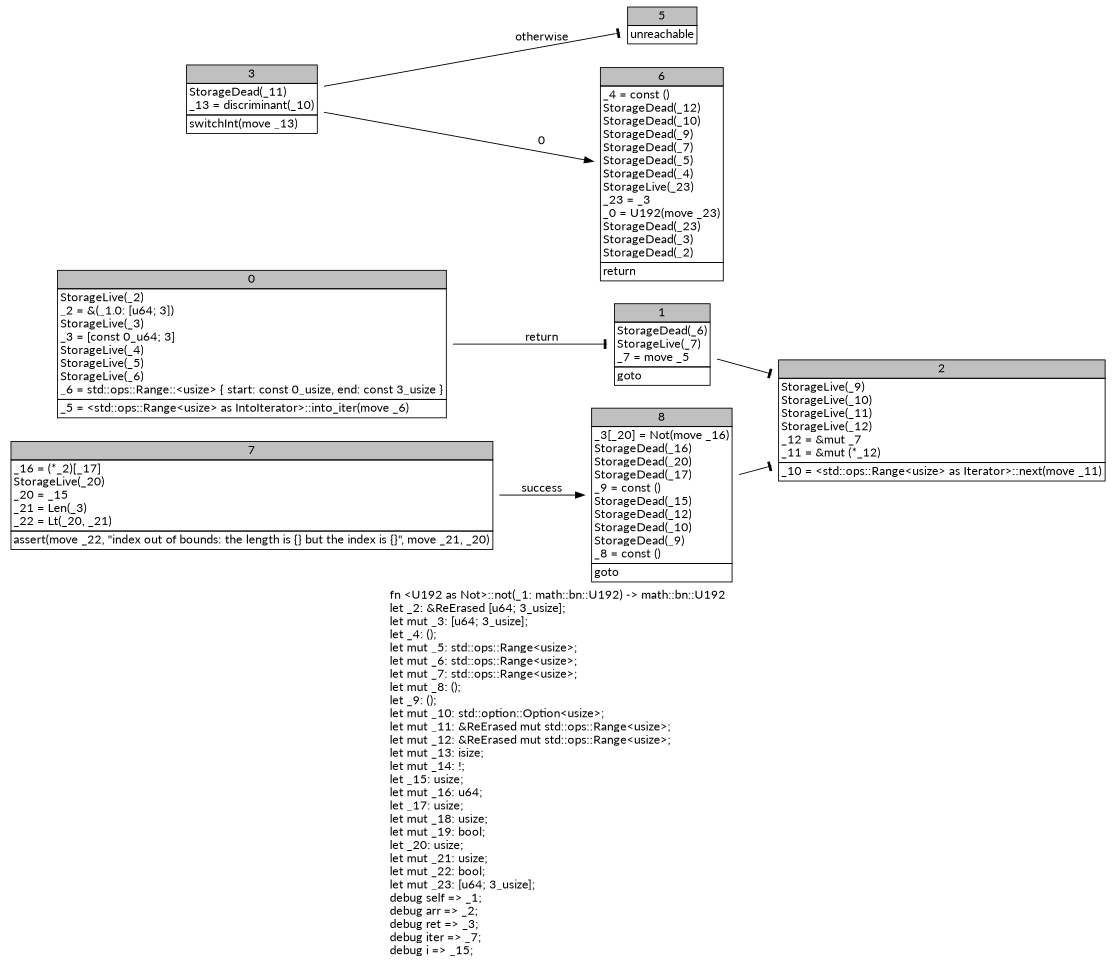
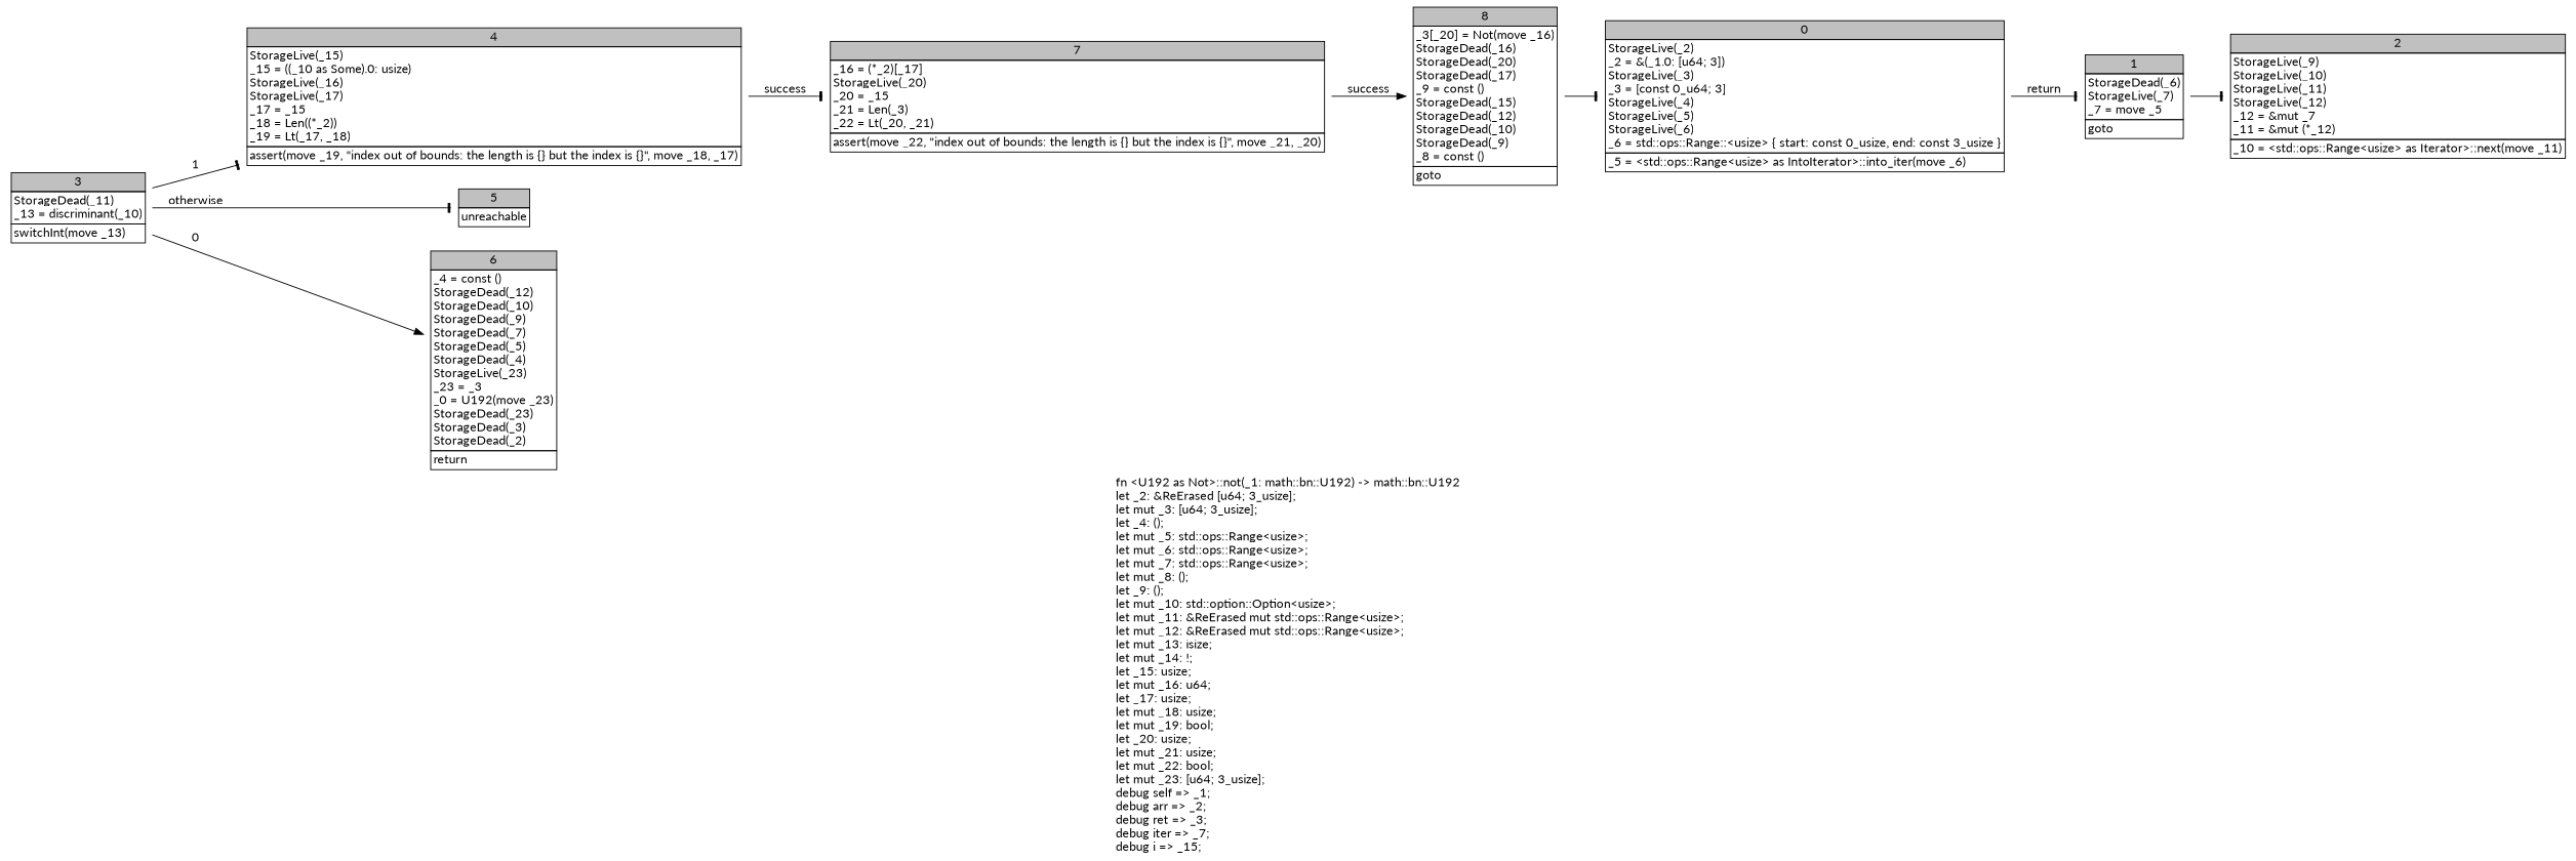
  digraph {
    fontname=Lato
    label=<fn &lt;U192 as Not&gt;::not(_1: math::bn::U192) -&gt; math::bn::U192<br align="left"/>let _2: &amp;ReErased [u64; 3_usize];<br align="left"/>let mut _3: [u64; 3_usize];<br align="left"/>let _4: ();<br align="left"/>let mut _5: std::ops::Range&lt;usize&gt;;<br align="left"/>let mut _6: std::ops::Range&lt;usize&gt;;<br align="left"/>let mut _7: std::ops::Range&lt;usize&gt;;<br align="left"/>let mut _8: ();<br align="left"/>let _9: ();<br align="left"/>let mut _10: std::option::Option&lt;usize&gt;;<br align="left"/>let mut _11: &amp;ReErased mut std::ops::Range&lt;usize&gt;;<br align="left"/>let mut _12: &amp;ReErased mut std::ops::Range&lt;usize&gt;;<br align="left"/>let mut _13: isize;<br align="left"/>let mut _14: !;<br align="left"/>let _15: usize;<br align="left"/>let mut _16: u64;<br align="left"/>let _17: usize;<br align="left"/>let mut _18: usize;<br align="left"/>let mut _19: bool;<br align="left"/>let _20: usize;<br align="left"/>let mut _21: usize;<br align="left"/>let mut _22: bool;<br align="left"/>let mut _23: [u64; 3_usize];<br align="left"/>debug self =&gt; _1;<br align="left"/>debug arr =&gt; _2;<br align="left"/>debug ret =&gt; _3;<br align="left"/>debug iter =&gt; _7;<br align="left"/>debug i =&gt; _15;<br align="left"/>>
    rankdir=LR
    node [fontname=Lato shape=none]
    edge [arrowhead=tee fontname=Lato]
    n1 [label=<<table border="0" cellborder="1" cellspacing="0"><tr><td bgcolor="gray" align="center" colspan="1">0</td></tr><tr><td align="left" balign="left">StorageLive(_2)<br/>_2 = &amp;(_1.0: [u64; 3])<br/>StorageLive(_3)<br/>_3 = [const 0_u64; 3]<br/>StorageLive(_4)<br/>StorageLive(_5)<br/>StorageLive(_6)<br/>_6 = std::ops::Range::&lt;usize&gt; { start: const 0_usize, end: const 3_usize }<br/></td></tr><tr><td align="left">_5 = &lt;std::ops::Range&lt;usize&gt; as IntoIterator&gt;::into_iter(move _6)</td></tr></table>>]
    n2 [label=<<table border="0" cellborder="1" cellspacing="0"><tr><td bgcolor="gray" align="center" colspan="1">1</td></tr><tr><td align="left" balign="left">StorageDead(_6)<br/>StorageLive(_7)<br/>_7 = move _5<br/></td></tr><tr><td align="left">goto</td></tr></table>>]
    n3 [label=<<table border="0" cellborder="1" cellspacing="0"><tr><td bgcolor="gray" align="center" colspan="1">2</td></tr><tr><td align="left" balign="left">StorageLive(_9)<br/>StorageLive(_10)<br/>StorageLive(_11)<br/>StorageLive(_12)<br/>_12 = &amp;mut _7<br/>_11 = &amp;mut (*_12)<br/></td></tr><tr><td align="left">_10 = &lt;std::ops::Range&lt;usize&gt; as Iterator&gt;::next(move _11)</td></tr></table>>]
    n4 [label=<<table border="0" cellborder="1" cellspacing="0"><tr><td bgcolor="gray" align="center" colspan="1">3</td></tr><tr><td align="left" balign="left">StorageDead(_11)<br/>_13 = discriminant(_10)<br/></td></tr><tr><td align="left">switchInt(move _13)</td></tr></table>>]
+   n5 [label=<<table border="0" cellborder="1" cellspacing="0"><tr><td bgcolor="gray" align="center" colspan="1">4</td></tr><tr><td align="left" balign="left">StorageLive(_15)<br/>_15 = ((_10 as Some).0: usize)<br/>StorageLive(_16)<br/>StorageLive(_17)<br/>_17 = _15<br/>_18 = Len((*_2))<br/>_19 = Lt(_17, _18)<br/></td></tr><tr><td align="left">assert(move _19, &quot;index out of bounds: the length is {} but the index is {}&quot;, move _18, _17)</td></tr></table>>]
    n6 [label=<<table border="0" cellborder="1" cellspacing="0"><tr><td bgcolor="gray" align="center" colspan="1">5</td></tr><tr><td align="left">unreachable</td></tr></table>>]
    n7 [label=<<table border="0" cellborder="1" cellspacing="0"><tr><td bgcolor="gray" align="center" colspan="1">6</td></tr><tr><td align="left" balign="left">_4 = const ()<br/>StorageDead(_12)<br/>StorageDead(_10)<br/>StorageDead(_9)<br/>StorageDead(_7)<br/>StorageDead(_5)<br/>StorageDead(_4)<br/>StorageLive(_23)<br/>_23 = _3<br/>_0 = U192(move _23)<br/>StorageDead(_23)<br/>StorageDead(_3)<br/>StorageDead(_2)<br/></td></tr><tr><td align="left">return</td></tr></table>>]
    n8 [label=<<table border="0" cellborder="1" cellspacing="0"><tr><td bgcolor="gray" align="center" colspan="1">7</td></tr><tr><td align="left" balign="left">_16 = (*_2)[_17]<br/>StorageLive(_20)<br/>_20 = _15<br/>_21 = Len(_3)<br/>_22 = Lt(_20, _21)<br/></td></tr><tr><td align="left">assert(move _22, &quot;index out of bounds: the length is {} but the index is {}&quot;, move _21, _20)</td></tr></table>>]
    n9 [label=<<table border="0" cellborder="1" cellspacing="0"><tr><td bgcolor="gray" align="center" colspan="1">8</td></tr><tr><td align="left" balign="left">_3[_20] = Not(move _16)<br/>StorageDead(_16)<br/>StorageDead(_20)<br/>StorageDead(_17)<br/>_9 = const ()<br/>StorageDead(_15)<br/>StorageDead(_12)<br/>StorageDead(_10)<br/>StorageDead(_9)<br/>_8 = const ()<br/></td></tr><tr><td align="left">goto</td></tr></table>>]
    n1 -> n2 [label=return]
    n2 -> n3
+   n4 -> n5 [label=1]
    n4 -> n6 [label=otherwise]
    n4 -> n7 [arrowhead=normal label=0]
+   n5 -> n8 [label=success]
    n8 -> n9 [arrowhead=normal label=success]
-   n9 -> n3
+   n9 -> n1
  }
